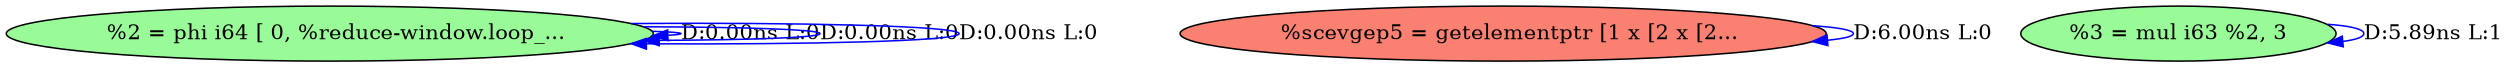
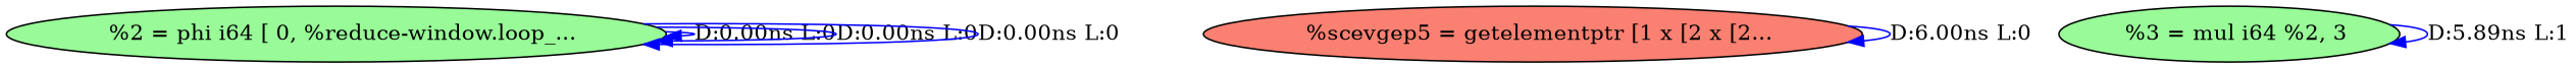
  digraph {
    node [style=filled fillcolor=palegreen]
    edge [color=blue]
    n1 [label="  %2 = phi i64 [ 0, %reduce-window.loop_..."]
    n2 [label="  %scevgep5 = getelementptr [1 x [2 x [2..." fillcolor=salmon]
-   n3 [label="%3 = mul i63 %2, 3"]
+   n3 [label="  %3 = mul i64 %2, 3"]
    n1 -> n1 [label="D:0.00ns L:0"]
    n1 -> n1 [label="D:0.00ns L:0"]
    n1 -> n1 [label="D:0.00ns L:0"]
    n2 -> n2 [label="D:6.00ns L:0"]
    n3 -> n3 [label="D:5.89ns L:1"]
  }
